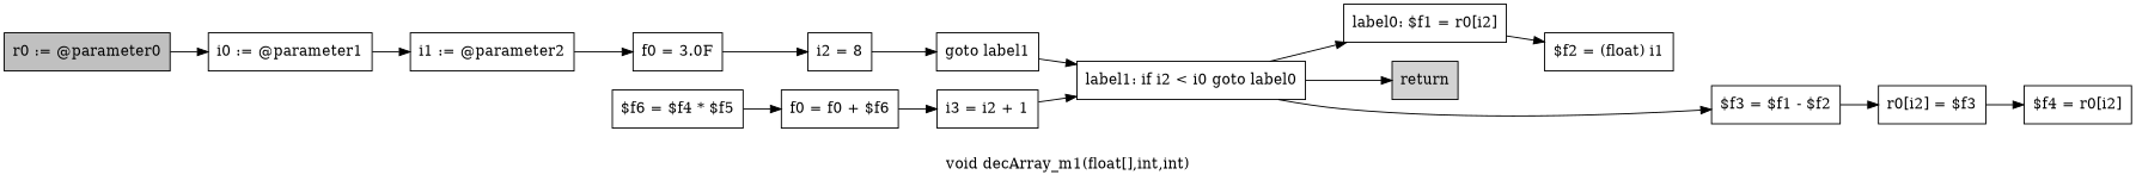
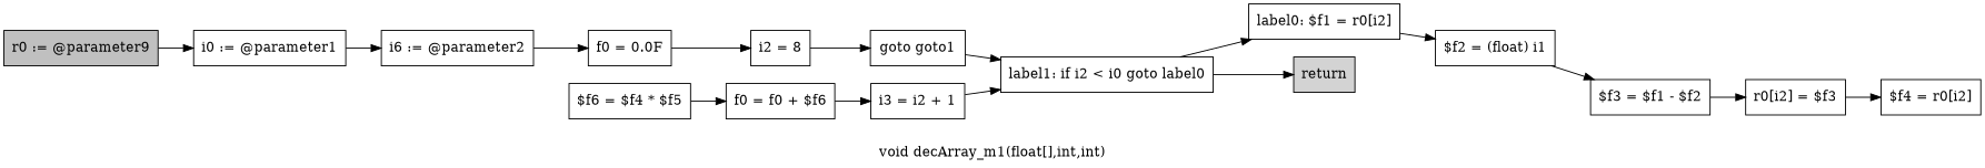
  digraph {
    label="void decArray_m1(float[],int,int)"
    rankdir=LR
    node [shape=box]
-   n1 [fillcolor=gray label="r0 := @parameter0" style=filled]
+   n1 [fillcolor=gray label="r0 := @parameter9" style=filled]
    n2 [label="i0 := @parameter1"]
-   n3 [label="i1 := @parameter2"]
-   n4 [label="f0 = 3.0F"]
+   n3 [label="i6 := @parameter2"]
+   n4 [label="f0 = 0.0F"]
    n5 [label="i2 = 8"]
-   n6 [label="goto label1"]
+   n6 [label="goto goto1"]
    n7 [label="label1: if i2 < i0 goto label0"]
    n8 [label="label0: $f1 = r0[i2]"]
    n9 [fillcolor=lightgray label=return style=filled]
    n10 [label="$f2 = (float) i1"]
    n11 [label="$f3 = $f1 - $f2"]
    n12 [label="r0[i2] = $f3"]
    n13 [label="$f4 = r0[i2]"]
    n14 [label="$f6 = $f4 * $f5"]
    n15 [label="f0 = f0 + $f6"]
    n16 [label="i3 = i2 + 1"]
    n1 -> n2
    n2 -> n3
    n3 -> n4
    n4 -> n5
    n5 -> n6
    n6 -> n7
    n7 -> n8
    n7 -> n9
    n8 -> n10
-   n7 -> n11
+   n10 -> n11
    n11 -> n12
    n12 -> n13
    n14 -> n15
    n15 -> n16
    n16 -> n7
  }
